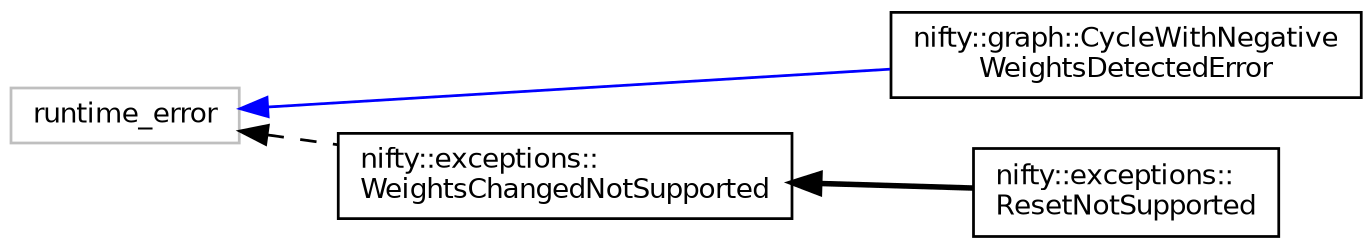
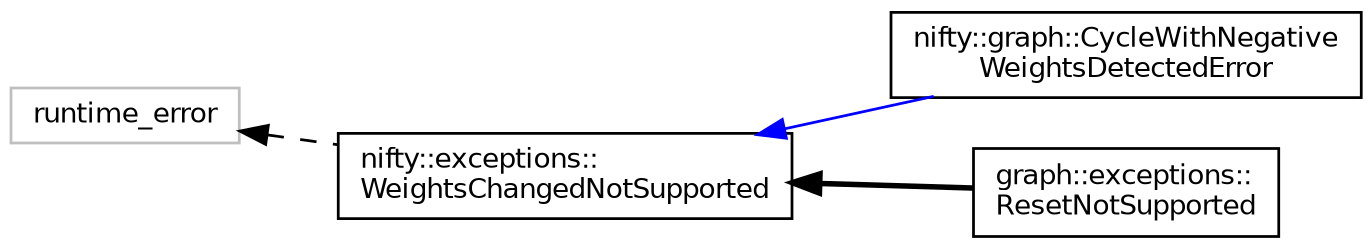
  digraph {
    rankdir=LR
    node [color=black fillcolor=white fontname=Helvetica fontsize=10 shape=record style=filled]
    edge [color=black dir=back fontname=Helvetica fontsize=10 labelfontname=Helvetica labelfontsize=10]
    n1 [color=grey75 height=0.2 label=runtime_error width=0.4]
    n2 [height=0.2 label="nifty::exceptions::\lWeightsChangedNotSupported" width=0.4]
    n3 [height=0.2 label="nifty::graph::CycleWithNegative\lWeightsDetectedError" width=0.4]
-   n4 [height=0.2 label="nifty::exceptions::\lResetNotSupported" width=0.4]
+   n4 [height=0.2 label="graph::exceptions::\lResetNotSupported" width=0.4]
    n1 -> n2 [style=dashed]
-   n1 -> n3 [color=blue style=solid]
+   n2 -> n3 [color=blue style=solid]
    n2 -> n4 [style=bold]
  }
